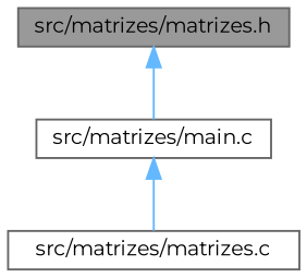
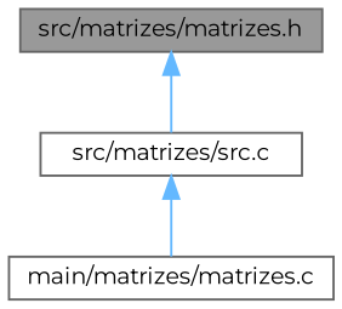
  digraph {
    fontname=Montserrat
    node [color=grey40 fillcolor=white fontname=Montserrat fontsize=10 shape=box style=filled]
    edge [color=steelblue1 dir=back fontname=Montserrat fontsize=10 labelfontname=Helvetica labelfontsize=10 style=solid]
    n1 [color=gray40 fillcolor=grey60 fontcolor=black height=0.2 label="src/matrizes/matrizes.h" width=0.4]
-   n2 [height=0.2 label="src/matrizes/main.c" width=0.4]
-   n3 [height=0.2 label="src/matrizes/matrizes.c" width=0.4]
+   n2 [height=0.2 label="src/matrizes/src.c" width=0.4]
+   n3 [height=0.2 label="main/matrizes/matrizes.c" width=0.4]
    n1 -> n2
    n2 -> n3
  }
